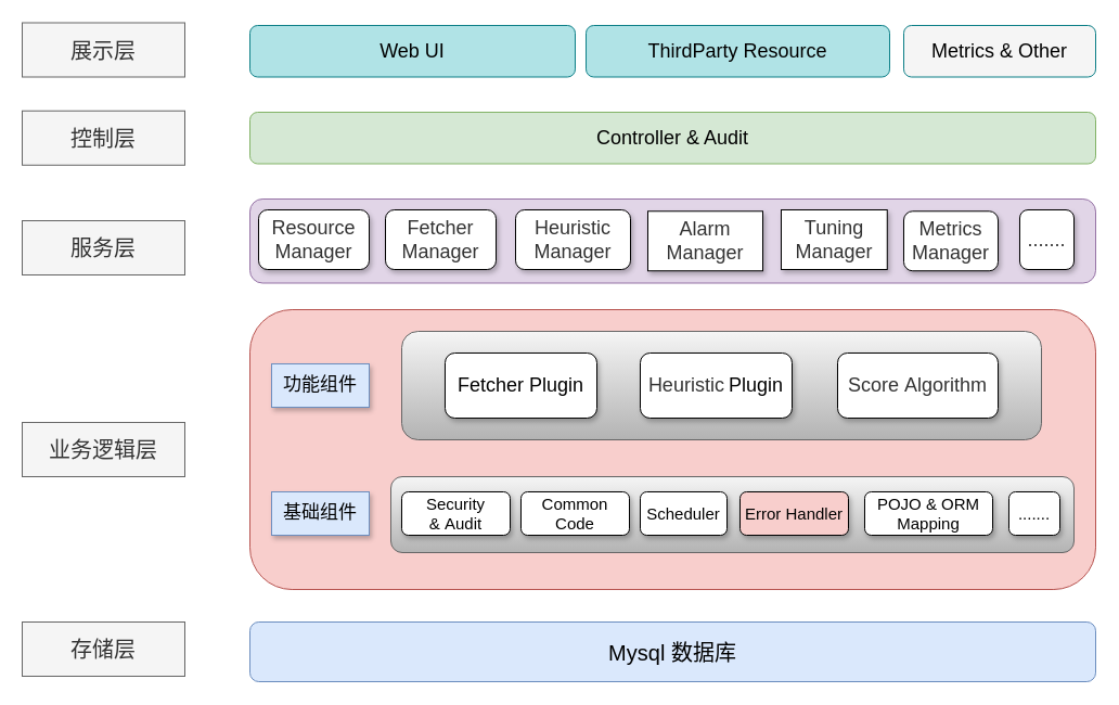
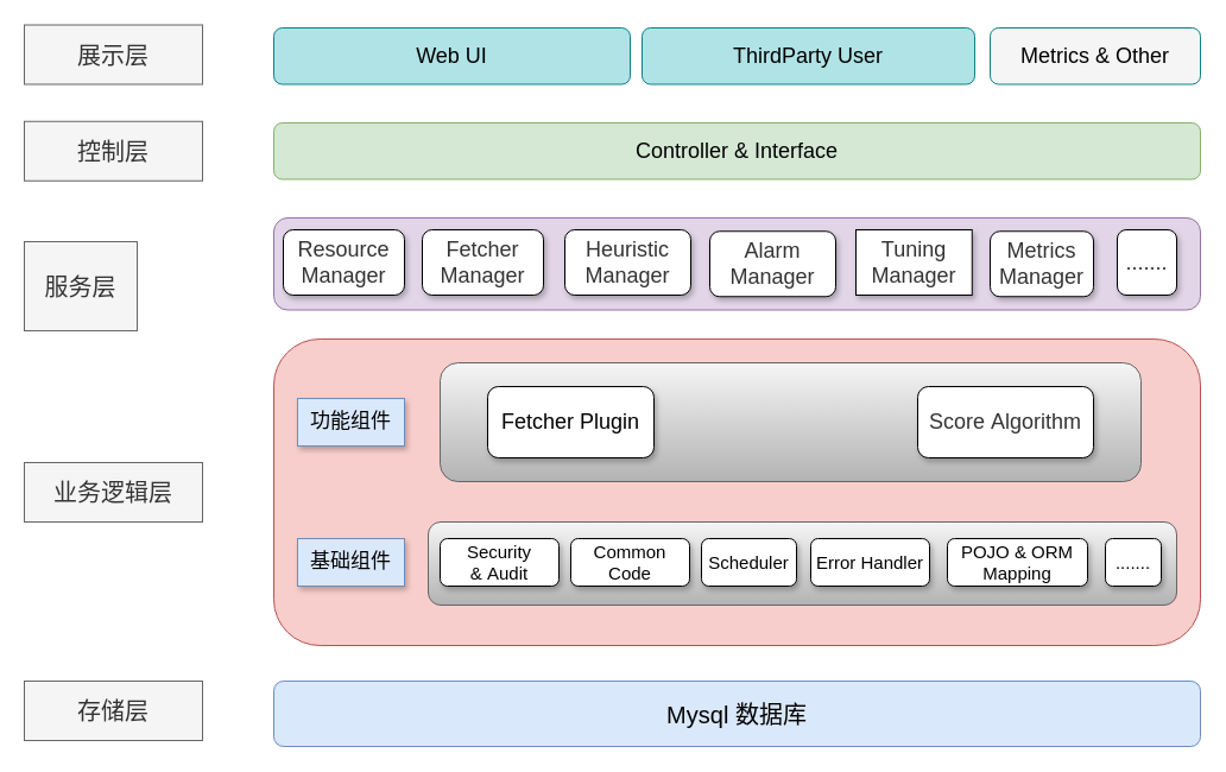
  <mxCell id="0" />
  <mxCell id="1" parent="0" />
  <mxCell id="2" value="" style="rounded=1;whiteSpace=wrap;html=1;fillColor=#f8cecc;strokeColor=#b85450;" vertex="1" parent="1"><mxGeometry x="230" y="285" width="780" height="258" as="geometry" /></mxCell>
  <mxCell id="3" value="" style="rounded=1;whiteSpace=wrap;html=1;fillColor=#f5f5f5;strokeColor=#666666;gradientColor=#b3b3b3;" vertex="1" parent="1"><mxGeometry x="370" y="305" width="590" height="100" as="geometry" /></mxCell>
  <mxCell id="4" value="&lt;font style=&quot;font-size: 20px&quot;&gt;存储层&lt;/font&gt;" style="text;html=1;strokeColor=#666666;fillColor=#f5f5f5;align=center;verticalAlign=middle;whiteSpace=wrap;rounded=0;fontColor=#333333;" vertex="1" parent="1"><mxGeometry x="20" y="573" width="150" height="50" as="geometry" /></mxCell>
  <mxCell id="5" value="&lt;span style=&quot;font-size: 20px&quot;&gt;业务逻辑层&lt;/span&gt;" style="text;html=1;strokeColor=#666666;fillColor=#f5f5f5;align=center;verticalAlign=middle;whiteSpace=wrap;rounded=0;fontColor=#333333;" vertex="1" parent="1"><mxGeometry x="20" y="389" width="150" height="50" as="geometry" /></mxCell>
- <mxCell id="6" value="&lt;span style=&quot;font-size: 20px&quot;&gt;服务层&lt;/span&gt;" style="text;html=1;strokeColor=#666666;fillColor=#f5f5f5;align=center;verticalAlign=middle;whiteSpace=wrap;rounded=0;fontColor=#333333;" vertex="1" parent="1"><mxGeometry x="20" y="203" width="150" height="50" as="geometry" /></mxCell>
+ <mxCell id="6" value="&lt;span style=&quot;font-size: 20px&quot;&gt;服务层&lt;/span&gt;" style="text;html=1;strokeColor=#666666;fillColor=#f5f5f5;align=center;verticalAlign=middle;whiteSpace=wrap;rounded=0;fontColor=#333333;" vertex="1" parent="1"><mxGeometry x="20" y="203" width="95" height="75" as="geometry" /></mxCell>
  <mxCell id="7" value="&lt;span style=&quot;font-size: 20px&quot;&gt;控制层&lt;/span&gt;" style="text;html=1;strokeColor=#666666;fillColor=#f5f5f5;align=center;verticalAlign=middle;whiteSpace=wrap;rounded=0;fontColor=#333333;" vertex="1" parent="1"><mxGeometry x="20" y="101.75" width="150" height="50" as="geometry" /></mxCell>
  <mxCell id="8" value="&lt;span style=&quot;font-size: 20px&quot;&gt;展示层&lt;/span&gt;" style="text;html=1;strokeColor=#666666;fillColor=#f5f5f5;align=center;verticalAlign=middle;whiteSpace=wrap;rounded=0;fontColor=#333333;" vertex="1" parent="1"><mxGeometry x="20" y="20.5" width="150" height="50" as="geometry" /></mxCell>
  <mxCell id="9" value="&lt;font style=&quot;font-size: 20px&quot;&gt;Mysql 数据库&lt;/font&gt;" style="rounded=1;whiteSpace=wrap;html=1;fillColor=#dae8fc;strokeColor=#6c8ebf;" vertex="1" parent="1"><mxGeometry x="230" y="573" width="780" height="55" as="geometry" /></mxCell>
  <mxCell id="10" value="&lt;font style=&quot;font-size: 17px&quot;&gt;基础组件&lt;/font&gt;" style="text;html=1;strokeColor=#6c8ebf;fillColor=#dae8fc;align=center;verticalAlign=middle;whiteSpace=wrap;rounded=0;shadow=1;" vertex="1" parent="1"><mxGeometry x="250" y="453" width="90" height="40" as="geometry" /></mxCell>
  <mxCell id="11" value="&lt;font style=&quot;font-size: 17px&quot;&gt;功能组件&lt;/font&gt;" style="text;html=1;strokeColor=#6c8ebf;fillColor=#dae8fc;align=center;verticalAlign=middle;whiteSpace=wrap;rounded=0;shadow=1;" vertex="1" parent="1"><mxGeometry x="250" y="335" width="90" height="40" as="geometry" /></mxCell>
  <mxCell id="12" value="" style="rounded=1;whiteSpace=wrap;html=1;fillColor=#f5f5f5;strokeColor=#666666;gradientColor=#b3b3b3;" vertex="1" parent="1"><mxGeometry x="360" y="439" width="630" height="70" as="geometry" /></mxCell>
  <mxCell id="13" value="&lt;font style=&quot;font-size: 15px&quot;&gt;Common Code&lt;/font&gt;" style="rounded=1;whiteSpace=wrap;html=1;shadow=1;" vertex="1" parent="1"><mxGeometry x="480" y="453" width="100" height="40" as="geometry" /></mxCell>
  <mxCell id="14" value="&lt;font&gt;&lt;span style=&quot;font-size: 15px&quot;&gt;Security &amp;amp;&amp;nbsp;&lt;/span&gt;&lt;/font&gt;&lt;span style=&quot;font-size: 15px&quot;&gt;Audit&lt;/span&gt;" style="rounded=1;whiteSpace=wrap;html=1;shadow=1;" vertex="1" parent="1"><mxGeometry x="370" y="453" width="100" height="40" as="geometry" /></mxCell>
  <mxCell id="15" value="&lt;font style=&quot;font-size: 15px&quot;&gt;Scheduler&lt;/font&gt;" style="rounded=1;whiteSpace=wrap;html=1;shadow=1;" vertex="1" parent="1"><mxGeometry x="590" y="453" width="80" height="40" as="geometry" /></mxCell>
- <mxCell id="16" value="&lt;font style=&quot;font-size: 15px&quot;&gt;Error Handler&lt;/font&gt;" style="rounded=1;whiteSpace=wrap;html=1;shadow=1;fillColor=#f8cecc;" vertex="1" parent="1"><mxGeometry x="682" y="453" width="100" height="40" as="geometry" /></mxCell>
+ <mxCell id="16" value="&lt;font style=&quot;font-size: 15px&quot;&gt;Error Handler&lt;/font&gt;" style="rounded=1;whiteSpace=wrap;html=1;shadow=1;" vertex="1" parent="1"><mxGeometry x="682" y="453" width="100" height="40" as="geometry" /></mxCell>
  <mxCell id="17" value="&lt;font style=&quot;font-size: 15px&quot;&gt;POJO &amp;amp; ORM Mapping&lt;/font&gt;" style="rounded=1;whiteSpace=wrap;html=1;shadow=1;" vertex="1" parent="1"><mxGeometry x="797" y="453" width="118" height="40" as="geometry" /></mxCell>
  <mxCell id="18" value="&lt;span style=&quot;font-size: 15px&quot;&gt;.......&lt;/span&gt;" style="rounded=1;whiteSpace=wrap;html=1;shadow=1;" vertex="1" parent="1"><mxGeometry x="930" y="453" width="47" height="40" as="geometry" /></mxCell>
  <mxCell id="19" value="&lt;font style=&quot;font-size: 18px&quot;&gt;Fetcher Plugin&lt;/font&gt;" style="rounded=1;whiteSpace=wrap;html=1;shadow=1;" vertex="1" parent="1"><mxGeometry x="410" y="325" width="140" height="60" as="geometry" /></mxCell>
- <mxCell id="20" value="&lt;span style=&quot;color: rgb(51 , 51 , 51) ; font-size: 18px&quot;&gt;Heuristic&lt;/span&gt;&lt;span style=&quot;font-size: 15px&quot;&gt;&amp;nbsp;&lt;/span&gt;&lt;font style=&quot;font-size: 18px&quot;&gt;Plugin&lt;/font&gt;" style="rounded=1;whiteSpace=wrap;html=1;shadow=1;" vertex="1" parent="1"><mxGeometry x="590" y="325" width="140" height="60" as="geometry" /></mxCell>
  <mxCell id="21" value="&lt;font color=&quot;#333333&quot;&gt;&lt;span style=&quot;font-size: 18px&quot;&gt;Score&amp;nbsp;&lt;/span&gt;&lt;span style=&quot;font-size: 18px&quot;&gt;Algorithm&lt;/span&gt;&lt;/font&gt;" style="rounded=1;whiteSpace=wrap;html=1;shadow=1;" vertex="1" parent="1"><mxGeometry x="772" y="325" width="148" height="60" as="geometry" /></mxCell>
  <mxCell id="22" value="" style="rounded=1;whiteSpace=wrap;html=1;fillColor=#e1d5e7;strokeColor=#9673a6;" vertex="1" parent="1"><mxGeometry x="230" y="183" width="780" height="77.5" as="geometry" /></mxCell>
  <mxCell id="23" value="&lt;span style=&quot;color: rgb(51 , 51 , 51) ; font-size: 18px&quot;&gt;Heuristic Manager&lt;/span&gt;" style="rounded=1;whiteSpace=wrap;html=1;shadow=1;" vertex="1" parent="1"><mxGeometry x="475" y="193" width="106" height="55" as="geometry" /></mxCell>
  <mxCell id="24" value="&lt;span style=&quot;color: rgb(51 , 51 , 51) ; font-size: 18px&quot;&gt;Tuning Manager&lt;/span&gt;" style="whiteSpace=wrap;html=1;shadow=1;rounded=0;" vertex="1" parent="1"><mxGeometry x="720" y="193" width="97.75" height="55" as="geometry" /></mxCell>
  <mxCell id="25" value="&lt;span style=&quot;color: rgb(51 , 51 , 51) ; font-size: 18px&quot;&gt;Fetcher Manager&lt;/span&gt;" style="rounded=1;whiteSpace=wrap;html=1;shadow=1;" vertex="1" parent="1"><mxGeometry x="355" y="193" width="102" height="55" as="geometry" /></mxCell>
- <mxCell id="26" value="&lt;font style=&quot;font-size: 18px&quot;&gt;Controller &amp;amp; Audit&lt;/font&gt;" style="rounded=1;whiteSpace=wrap;html=1;fillColor=#d5e8d4;strokeColor=#82b366;" vertex="1" parent="1"><mxGeometry x="230" y="103" width="780" height="47.5" as="geometry" /></mxCell>
+ <mxCell id="26" value="&lt;font style=&quot;font-size: 18px&quot;&gt;Controller &amp;amp; Interface&lt;/font&gt;" style="rounded=1;whiteSpace=wrap;html=1;fillColor=#d5e8d4;strokeColor=#82b366;" vertex="1" parent="1"><mxGeometry x="230" y="103" width="780" height="47.5" as="geometry" /></mxCell>
  <mxCell id="27" value="&lt;font style=&quot;font-size: 18px&quot;&gt;Web UI&lt;/font&gt;" style="rounded=1;whiteSpace=wrap;html=1;fillColor=#b0e3e6;strokeColor=#0e8088;" vertex="1" parent="1"><mxGeometry x="230" y="23" width="300" height="47.5" as="geometry" /></mxCell>
  <mxCell id="28" value="&lt;span style=&quot;color: rgb(51 , 51 , 51) ; font-size: 18px&quot;&gt;Metrics Manager&lt;/span&gt;" style="rounded=1;whiteSpace=wrap;html=1;shadow=1;" vertex="1" parent="1"><mxGeometry x="833" y="194.25" width="87" height="55" as="geometry" /></mxCell>
  <mxCell id="29" value="&lt;span style=&quot;color: rgb(51 , 51 , 51) ; font-size: 18px&quot;&gt;Resource Manager&lt;/span&gt;" style="rounded=1;whiteSpace=wrap;html=1;shadow=1;" vertex="1" parent="1"><mxGeometry x="238" y="193" width="102" height="55" as="geometry" /></mxCell>
- <mxCell id="30" value="&lt;span style=&quot;color: rgb(51 , 51 , 51) ; font-size: 18px&quot;&gt;Alarm Manager&lt;/span&gt;" style="whiteSpace=wrap;html=1;shadow=1;rounded=0;" vertex="1" parent="1"><mxGeometry x="597" y="194.25" width="106" height="55" as="geometry" /></mxCell>
+ <mxCell id="30" value="&lt;span style=&quot;color: rgb(51 , 51 , 51) ; font-size: 18px&quot;&gt;Alarm Manager&lt;/span&gt;" style="rounded=1;whiteSpace=wrap;html=1;shadow=1;" vertex="1" parent="1"><mxGeometry x="597" y="194.25" width="106" height="55" as="geometry" /></mxCell>
  <mxCell id="31" value="&lt;font color=&quot;#333333&quot;&gt;&lt;span style=&quot;font-size: 18px&quot;&gt;.......&lt;/span&gt;&lt;/font&gt;" style="rounded=1;whiteSpace=wrap;html=1;shadow=1;" vertex="1" parent="1"><mxGeometry x="940" y="193" width="50" height="55" as="geometry" /></mxCell>
- <mxCell id="32" value="&lt;font style=&quot;font-size: 18px&quot;&gt;ThirdParty Resource&lt;/font&gt;" style="rounded=1;whiteSpace=wrap;html=1;fillColor=#b0e3e6;strokeColor=#0e8088;" vertex="1" parent="1"><mxGeometry x="540" y="23" width="280" height="47.5" as="geometry" /></mxCell>
+ <mxCell id="32" value="&lt;font style=&quot;font-size: 18px&quot;&gt;ThirdParty User&lt;/font&gt;" style="rounded=1;whiteSpace=wrap;html=1;fillColor=#b0e3e6;strokeColor=#0e8088;" vertex="1" parent="1"><mxGeometry x="540" y="23" width="280" height="47.5" as="geometry" /></mxCell>
  <mxCell id="33" value="&lt;font style=&quot;font-size: 18px&quot;&gt;Metrics &amp;amp; Other&lt;/font&gt;" style="rounded=1;whiteSpace=wrap;html=1;fillColor=#f5f5f5;strokeColor=#0e8088;" vertex="1" parent="1"><mxGeometry x="833" y="23" width="177" height="47.5" as="geometry" /></mxCell>
